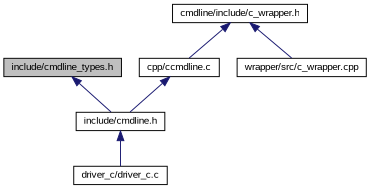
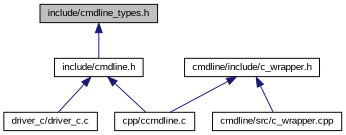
  digraph {
    fontname="Liberation Sans"
    node [color=black fillcolor=white fontname="Liberation Sans" fontsize=10 shape=record style=filled]
    edge [color=midnightblue dir=back fontname="Liberation Sans" fontsize=10 labelfontname=Helvetica labelfontsize=10 style=solid]
    n1 [fillcolor=grey75 fontcolor=black height=0.2 label="include/cmdline_types.h" width=0.4]
    n2 [height=0.2 label="include/cmdline.h" width=0.4]
    n3 [height=0.2 label="cmdline/include/c_wrapper.h" width=0.4]
    n4 [height=0.2 label="cpp/ccmdline.c" width=0.4]
-   n5 [height=0.2 label="wrapper/src/c_wrapper.cpp" width=0.4]
+   n5 [height=0.2 label="cmdline/src/c_wrapper.cpp" width=0.4]
    n6 [height=0.2 label="driver_c/driver_c.c" width=0.4]
    n1 -> n2
-   n4 -> n2
+   n2 -> n4
    n2 -> n6
    n3 -> n4
    n3 -> n5
  }
